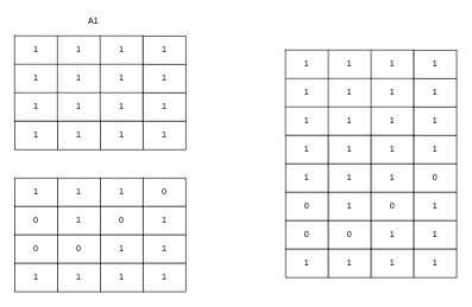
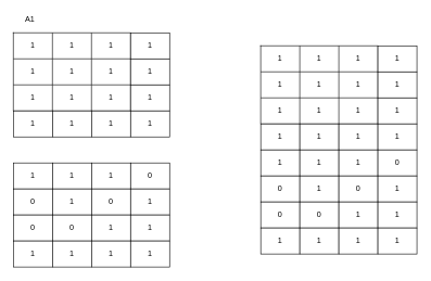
  <mxCell id="0" />
  <mxCell id="1" parent="0" />
  <mxCell id="2" value="" style="shape=table;html=1;whiteSpace=wrap;startSize=0;container=1;collapsible=0;childLayout=tableLayout;" vertex="1" parent="1"><mxGeometry x="400" y="70" width="180" height="120" as="geometry" /></mxCell>
  <mxCell id="3" value="" style="shape=partialRectangle;html=1;whiteSpace=wrap;collapsible=0;dropTarget=0;pointerEvents=0;fillColor=none;top=0;left=0;bottom=0;right=0;points=[[0,0.5],[1,0.5]];portConstraint=eastwest;" vertex="1" parent="2"><mxGeometry width="180" height="40" as="geometry" /></mxCell>
  <mxCell id="4" value="1" style="shape=partialRectangle;html=1;whiteSpace=wrap;connectable=0;fillColor=none;top=0;left=0;bottom=0;right=0;overflow=hidden;" vertex="1" parent="3"><mxGeometry width="60" height="40" as="geometry" /></mxCell>
  <mxCell id="5" value="1" style="shape=partialRectangle;html=1;whiteSpace=wrap;connectable=0;fillColor=none;top=0;left=0;bottom=0;right=0;overflow=hidden;" vertex="1" parent="3"><mxGeometry x="60" width="60" height="40" as="geometry" /></mxCell>
  <mxCell id="6" value="1" style="shape=partialRectangle;html=1;whiteSpace=wrap;connectable=0;fillColor=none;top=0;left=0;bottom=0;right=0;overflow=hidden;" vertex="1" parent="3"><mxGeometry x="120" width="60" height="40" as="geometry" /></mxCell>
  <mxCell id="7" value="" style="shape=partialRectangle;html=1;whiteSpace=wrap;collapsible=0;dropTarget=0;pointerEvents=0;fillColor=none;top=0;left=0;bottom=0;right=0;points=[[0,0.5],[1,0.5]];portConstraint=eastwest;" vertex="1" parent="2"><mxGeometry y="40" width="180" height="40" as="geometry" /></mxCell>
  <mxCell id="8" value="1" style="shape=partialRectangle;html=1;whiteSpace=wrap;connectable=0;fillColor=none;top=0;left=0;bottom=0;right=0;overflow=hidden;" vertex="1" parent="7"><mxGeometry width="60" height="40" as="geometry" /></mxCell>
  <mxCell id="9" value="1" style="shape=partialRectangle;html=1;whiteSpace=wrap;connectable=0;fillColor=none;top=0;left=0;bottom=0;right=0;overflow=hidden;" vertex="1" parent="7"><mxGeometry x="60" width="60" height="40" as="geometry" /></mxCell>
  <mxCell id="10" value="1" style="shape=partialRectangle;html=1;whiteSpace=wrap;connectable=0;fillColor=none;top=0;left=0;bottom=0;right=0;overflow=hidden;" vertex="1" parent="7"><mxGeometry x="120" width="60" height="40" as="geometry" /></mxCell>
  <mxCell id="11" value="" style="shape=partialRectangle;html=1;whiteSpace=wrap;collapsible=0;dropTarget=0;pointerEvents=0;fillColor=none;top=0;left=0;bottom=0;right=0;points=[[0,0.5],[1,0.5]];portConstraint=eastwest;" vertex="1" parent="2"><mxGeometry y="80" width="180" height="40" as="geometry" /></mxCell>
  <mxCell id="12" value="1" style="shape=partialRectangle;html=1;whiteSpace=wrap;connectable=0;fillColor=none;top=0;left=0;bottom=0;right=0;overflow=hidden;" vertex="1" parent="11"><mxGeometry width="60" height="40" as="geometry" /></mxCell>
  <mxCell id="13" value="1" style="shape=partialRectangle;html=1;whiteSpace=wrap;connectable=0;fillColor=none;top=0;left=0;bottom=0;right=0;overflow=hidden;" vertex="1" parent="11"><mxGeometry x="60" width="60" height="40" as="geometry" /></mxCell>
  <mxCell id="14" value="1" style="shape=partialRectangle;html=1;whiteSpace=wrap;connectable=0;fillColor=none;top=0;left=0;bottom=0;right=0;overflow=hidden;" vertex="1" parent="11"><mxGeometry x="120" width="60" height="40" as="geometry" /></mxCell>
  <mxCell id="15" value="1" style="rounded=0;whiteSpace=wrap;html=1;" vertex="1" parent="1"><mxGeometry x="580" y="70" width="60" height="40" as="geometry" /></mxCell>
  <mxCell id="16" value="1" style="rounded=0;whiteSpace=wrap;html=1;" vertex="1" parent="1"><mxGeometry x="580" y="110" width="60" height="40" as="geometry" /></mxCell>
  <mxCell id="17" value="1" style="rounded=0;whiteSpace=wrap;html=1;" vertex="1" parent="1"><mxGeometry x="580" y="150" width="60" height="40" as="geometry" /></mxCell>
  <mxCell id="18" value="1" style="rounded=0;whiteSpace=wrap;html=1;" vertex="1" parent="1"><mxGeometry x="400" y="190" width="60" height="40" as="geometry" /></mxCell>
  <mxCell id="19" value="1" style="rounded=0;whiteSpace=wrap;html=1;" vertex="1" parent="1"><mxGeometry x="460" y="190" width="60" height="40" as="geometry" /></mxCell>
  <mxCell id="20" value="1" style="rounded=0;whiteSpace=wrap;html=1;" vertex="1" parent="1"><mxGeometry x="520" y="190" width="60" height="40" as="geometry" /></mxCell>
  <mxCell id="21" value="1" style="rounded=0;whiteSpace=wrap;html=1;" vertex="1" parent="1"><mxGeometry x="580" y="190" width="60" height="40" as="geometry" /></mxCell>
  <mxCell id="22" value="1" style="rounded=0;whiteSpace=wrap;html=1;" vertex="1" parent="1"><mxGeometry x="400" y="230" width="60" height="40" as="geometry" /></mxCell>
  <mxCell id="23" value="1" style="rounded=0;whiteSpace=wrap;html=1;" vertex="1" parent="1"><mxGeometry x="460" y="230" width="60" height="40" as="geometry" /></mxCell>
  <mxCell id="24" value="1" style="rounded=0;whiteSpace=wrap;html=1;" vertex="1" parent="1"><mxGeometry x="520" y="230" width="60" height="40" as="geometry" /></mxCell>
  <mxCell id="25" value="0" style="rounded=0;whiteSpace=wrap;html=1;" vertex="1" parent="1"><mxGeometry x="580" y="230" width="60" height="40" as="geometry" /></mxCell>
  <mxCell id="26" value="0" style="rounded=0;whiteSpace=wrap;html=1;" vertex="1" parent="1"><mxGeometry x="400" y="270" width="60" height="40" as="geometry" /></mxCell>
  <mxCell id="27" value="1" style="rounded=0;whiteSpace=wrap;html=1;" vertex="1" parent="1"><mxGeometry x="460" y="270" width="60" height="40" as="geometry" /></mxCell>
  <mxCell id="28" value="0" style="rounded=0;whiteSpace=wrap;html=1;" vertex="1" parent="1"><mxGeometry x="520" y="270" width="60" height="40" as="geometry" /></mxCell>
  <mxCell id="29" value="1" style="rounded=0;whiteSpace=wrap;html=1;" vertex="1" parent="1"><mxGeometry x="580" y="270" width="60" height="40" as="geometry" /></mxCell>
  <mxCell id="30" value="0" style="rounded=0;whiteSpace=wrap;html=1;" vertex="1" parent="1"><mxGeometry x="400" y="310" width="60" height="40" as="geometry" /></mxCell>
  <mxCell id="31" value="0" style="rounded=0;whiteSpace=wrap;html=1;" vertex="1" parent="1"><mxGeometry x="460" y="310" width="60" height="40" as="geometry" /></mxCell>
  <mxCell id="32" value="1" style="rounded=0;whiteSpace=wrap;html=1;" vertex="1" parent="1"><mxGeometry x="520" y="310" width="60" height="40" as="geometry" /></mxCell>
  <mxCell id="33" value="1" style="rounded=0;whiteSpace=wrap;html=1;" vertex="1" parent="1"><mxGeometry x="580" y="310" width="60" height="40" as="geometry" /></mxCell>
  <mxCell id="34" value="1" style="rounded=0;whiteSpace=wrap;html=1;" vertex="1" parent="1"><mxGeometry x="400" y="350" width="60" height="40" as="geometry" /></mxCell>
  <mxCell id="35" value="1" style="rounded=0;whiteSpace=wrap;html=1;" vertex="1" parent="1"><mxGeometry x="460" y="350" width="60" height="40" as="geometry" /></mxCell>
  <mxCell id="36" value="1" style="rounded=0;whiteSpace=wrap;html=1;" vertex="1" parent="1"><mxGeometry x="520" y="350" width="60" height="40" as="geometry" /></mxCell>
  <mxCell id="37" value="1" style="rounded=0;whiteSpace=wrap;html=1;" vertex="1" parent="1"><mxGeometry x="580" y="350" width="60" height="40" as="geometry" /></mxCell>
  <mxCell id="38" value="" style="shape=table;html=1;whiteSpace=wrap;startSize=0;container=1;collapsible=0;childLayout=tableLayout;" vertex="1" parent="1"><mxGeometry x="20" y="50" width="180" height="120" as="geometry" /></mxCell>
  <mxCell id="39" value="" style="shape=partialRectangle;html=1;whiteSpace=wrap;collapsible=0;dropTarget=0;pointerEvents=0;fillColor=none;top=0;left=0;bottom=0;right=0;points=[[0,0.5],[1,0.5]];portConstraint=eastwest;" vertex="1" parent="38"><mxGeometry width="180" height="40" as="geometry" /></mxCell>
  <mxCell id="40" value="1" style="shape=partialRectangle;html=1;whiteSpace=wrap;connectable=0;fillColor=none;top=0;left=0;bottom=0;right=0;overflow=hidden;" vertex="1" parent="39"><mxGeometry width="60" height="40" as="geometry" /></mxCell>
  <mxCell id="41" value="1" style="shape=partialRectangle;html=1;whiteSpace=wrap;connectable=0;fillColor=none;top=0;left=0;bottom=0;right=0;overflow=hidden;" vertex="1" parent="39"><mxGeometry x="60" width="60" height="40" as="geometry" /></mxCell>
  <mxCell id="42" value="1" style="shape=partialRectangle;html=1;whiteSpace=wrap;connectable=0;fillColor=none;top=0;left=0;bottom=0;right=0;overflow=hidden;" vertex="1" parent="39"><mxGeometry x="120" width="60" height="40" as="geometry" /></mxCell>
  <mxCell id="43" value="" style="shape=partialRectangle;html=1;whiteSpace=wrap;collapsible=0;dropTarget=0;pointerEvents=0;fillColor=none;top=0;left=0;bottom=0;right=0;points=[[0,0.5],[1,0.5]];portConstraint=eastwest;" vertex="1" parent="38"><mxGeometry y="40" width="180" height="40" as="geometry" /></mxCell>
  <mxCell id="44" value="1" style="shape=partialRectangle;html=1;whiteSpace=wrap;connectable=0;fillColor=none;top=0;left=0;bottom=0;right=0;overflow=hidden;" vertex="1" parent="43"><mxGeometry width="60" height="40" as="geometry" /></mxCell>
  <mxCell id="45" value="1" style="shape=partialRectangle;html=1;whiteSpace=wrap;connectable=0;fillColor=none;top=0;left=0;bottom=0;right=0;overflow=hidden;" vertex="1" parent="43"><mxGeometry x="60" width="60" height="40" as="geometry" /></mxCell>
  <mxCell id="46" value="1" style="shape=partialRectangle;html=1;whiteSpace=wrap;connectable=0;fillColor=none;top=0;left=0;bottom=0;right=0;overflow=hidden;" vertex="1" parent="43"><mxGeometry x="120" width="60" height="40" as="geometry" /></mxCell>
  <mxCell id="47" value="" style="shape=partialRectangle;html=1;whiteSpace=wrap;collapsible=0;dropTarget=0;pointerEvents=0;fillColor=none;top=0;left=0;bottom=0;right=0;points=[[0,0.5],[1,0.5]];portConstraint=eastwest;" vertex="1" parent="38"><mxGeometry y="80" width="180" height="40" as="geometry" /></mxCell>
  <mxCell id="48" value="1" style="shape=partialRectangle;html=1;whiteSpace=wrap;connectable=0;fillColor=none;top=0;left=0;bottom=0;right=0;overflow=hidden;" vertex="1" parent="47"><mxGeometry width="60" height="40" as="geometry" /></mxCell>
  <mxCell id="49" value="1" style="shape=partialRectangle;html=1;whiteSpace=wrap;connectable=0;fillColor=none;top=0;left=0;bottom=0;right=0;overflow=hidden;" vertex="1" parent="47"><mxGeometry x="60" width="60" height="40" as="geometry" /></mxCell>
  <mxCell id="50" value="1" style="shape=partialRectangle;html=1;whiteSpace=wrap;connectable=0;fillColor=none;top=0;left=0;bottom=0;right=0;overflow=hidden;" vertex="1" parent="47"><mxGeometry x="120" width="60" height="40" as="geometry" /></mxCell>
  <mxCell id="51" value="1" style="rounded=0;whiteSpace=wrap;html=1;" vertex="1" parent="1"><mxGeometry x="200" y="50" width="60" height="40" as="geometry" /></mxCell>
  <mxCell id="52" value="1" style="rounded=0;whiteSpace=wrap;html=1;" vertex="1" parent="1"><mxGeometry x="200" y="90" width="60" height="40" as="geometry" /></mxCell>
  <mxCell id="53" value="1" style="rounded=0;whiteSpace=wrap;html=1;" vertex="1" parent="1"><mxGeometry x="200" y="130" width="60" height="40" as="geometry" /></mxCell>
  <mxCell id="54" value="1" style="rounded=0;whiteSpace=wrap;html=1;" vertex="1" parent="1"><mxGeometry x="20" y="170" width="60" height="40" as="geometry" /></mxCell>
  <mxCell id="55" value="1" style="rounded=0;whiteSpace=wrap;html=1;" vertex="1" parent="1"><mxGeometry x="80" y="170" width="60" height="40" as="geometry" /></mxCell>
  <mxCell id="56" value="1" style="rounded=0;whiteSpace=wrap;html=1;" vertex="1" parent="1"><mxGeometry x="140" y="170" width="60" height="40" as="geometry" /></mxCell>
  <mxCell id="57" value="1" style="rounded=0;whiteSpace=wrap;html=1;" vertex="1" parent="1"><mxGeometry x="200" y="170" width="60" height="40" as="geometry" /></mxCell>
  <mxCell id="58" value="1" style="rounded=0;whiteSpace=wrap;html=1;" vertex="1" parent="1"><mxGeometry x="20" y="250" width="60" height="40" as="geometry" /></mxCell>
  <mxCell id="59" value="1" style="rounded=0;whiteSpace=wrap;html=1;" vertex="1" parent="1"><mxGeometry x="80" y="250" width="60" height="40" as="geometry" /></mxCell>
  <mxCell id="60" value="1" style="rounded=0;whiteSpace=wrap;html=1;" vertex="1" parent="1"><mxGeometry x="140" y="250" width="60" height="40" as="geometry" /></mxCell>
  <mxCell id="61" value="0" style="rounded=0;whiteSpace=wrap;html=1;" vertex="1" parent="1"><mxGeometry x="200" y="250" width="60" height="40" as="geometry" /></mxCell>
  <mxCell id="62" value="0" style="rounded=0;whiteSpace=wrap;html=1;" vertex="1" parent="1"><mxGeometry x="20" y="290" width="60" height="40" as="geometry" /></mxCell>
  <mxCell id="63" value="1" style="rounded=0;whiteSpace=wrap;html=1;" vertex="1" parent="1"><mxGeometry x="80" y="290" width="60" height="40" as="geometry" /></mxCell>
  <mxCell id="64" value="0" style="rounded=0;whiteSpace=wrap;html=1;" vertex="1" parent="1"><mxGeometry x="140" y="290" width="60" height="40" as="geometry" /></mxCell>
  <mxCell id="65" value="1" style="rounded=0;whiteSpace=wrap;html=1;" vertex="1" parent="1"><mxGeometry x="200" y="290" width="60" height="40" as="geometry" /></mxCell>
  <mxCell id="66" value="0" style="rounded=0;whiteSpace=wrap;html=1;" vertex="1" parent="1"><mxGeometry x="20" y="330" width="60" height="40" as="geometry" /></mxCell>
  <mxCell id="67" value="0" style="rounded=0;whiteSpace=wrap;html=1;" vertex="1" parent="1"><mxGeometry x="80" y="330" width="60" height="40" as="geometry" /></mxCell>
  <mxCell id="68" value="1" style="rounded=0;whiteSpace=wrap;html=1;" vertex="1" parent="1"><mxGeometry x="140" y="330" width="60" height="40" as="geometry" /></mxCell>
  <mxCell id="69" value="1" style="rounded=0;whiteSpace=wrap;html=1;" vertex="1" parent="1"><mxGeometry x="200" y="330" width="60" height="40" as="geometry" /></mxCell>
  <mxCell id="70" value="1" style="rounded=0;whiteSpace=wrap;html=1;" vertex="1" parent="1"><mxGeometry x="20" y="370" width="60" height="40" as="geometry" /></mxCell>
  <mxCell id="71" value="1" style="rounded=0;whiteSpace=wrap;html=1;" vertex="1" parent="1"><mxGeometry x="80" y="370" width="60" height="40" as="geometry" /></mxCell>
  <mxCell id="72" value="1" style="rounded=0;whiteSpace=wrap;html=1;" vertex="1" parent="1"><mxGeometry x="140" y="370" width="60" height="40" as="geometry" /></mxCell>
  <mxCell id="73" value="1" style="rounded=0;whiteSpace=wrap;html=1;" vertex="1" parent="1"><mxGeometry x="200" y="370" width="60" height="40" as="geometry" /></mxCell>
- <mxCell id="74" value="A1" style="text;html=1;align=center;verticalAlign=middle;resizable=0;points=[];autosize=1;strokeColor=none;" vertex="1" parent="1"><mxGeometry x="115" y="20" width="30" height="20" as="geometry" /></mxCell>
+ <mxCell id="74" value="A1" style="text;html=1;align=center;verticalAlign=middle;resizable=0;points=[];autosize=1;strokeColor=none;" vertex="1" parent="1"><mxGeometry x="30" y="20" width="30" height="20" as="geometry" /></mxCell>
